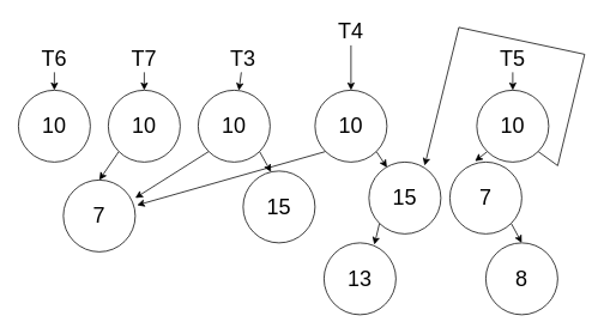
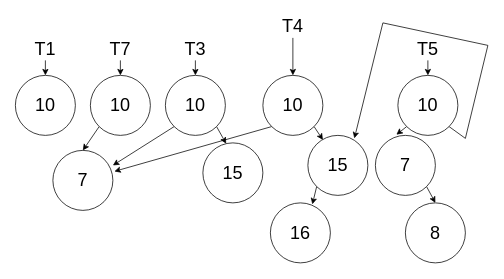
  <mxCell id="0" />
  <mxCell id="1" parent="0" />
  <mxCell id="2" value="&lt;font style=&quot;font-size: 24px&quot;&gt;10&lt;/font&gt;" style="ellipse;whiteSpace=wrap;html=1;aspect=fixed;" vertex="1" parent="1"><mxGeometry x="20" y="100" width="80" height="80" as="geometry" /></mxCell>
  <mxCell id="3" style="edgeStyle=orthogonalEdgeStyle;rounded=0;orthogonalLoop=1;jettySize=auto;html=1;exitX=0.5;exitY=1;exitDx=0;exitDy=0;entryX=0.5;entryY=0;entryDx=0;entryDy=0;fontSize=24;" edge="1" parent="1" source="4" target="2"><mxGeometry relative="1" as="geometry" /></mxCell>
- <mxCell id="4" value="T6" style="text;html=1;strokeColor=none;fillColor=none;align=center;verticalAlign=middle;whiteSpace=wrap;rounded=0;fontSize=24;" vertex="1" parent="1"><mxGeometry x="30" y="50" width="60" height="30" as="geometry" /></mxCell>
+ <mxCell id="4" value="T1" style="text;html=1;strokeColor=none;fillColor=none;align=center;verticalAlign=middle;whiteSpace=wrap;rounded=0;fontSize=24;" vertex="1" parent="1"><mxGeometry x="30" y="50" width="60" height="30" as="geometry" /></mxCell>
  <mxCell id="5" style="edgeStyle=none;rounded=0;orthogonalLoop=1;jettySize=auto;html=1;exitX=0;exitY=1;exitDx=0;exitDy=0;entryX=0.5;entryY=0;entryDx=0;entryDy=0;fontSize=24;" edge="1" parent="1" source="6" target="9"><mxGeometry relative="1" as="geometry" /></mxCell>
  <mxCell id="6" value="&lt;font style=&quot;font-size: 24px&quot;&gt;10&lt;/font&gt;" style="ellipse;whiteSpace=wrap;html=1;aspect=fixed;" vertex="1" parent="1"><mxGeometry x="120" y="100" width="80" height="80" as="geometry" /></mxCell>
  <mxCell id="7" style="edgeStyle=orthogonalEdgeStyle;rounded=0;orthogonalLoop=1;jettySize=auto;html=1;exitX=0.5;exitY=1;exitDx=0;exitDy=0;entryX=0.5;entryY=0;entryDx=0;entryDy=0;fontSize=24;" edge="1" parent="1" source="8" target="6"><mxGeometry relative="1" as="geometry" /></mxCell>
  <mxCell id="8" value="T7" style="text;html=1;strokeColor=none;fillColor=none;align=center;verticalAlign=middle;whiteSpace=wrap;rounded=0;fontSize=24;" vertex="1" parent="1"><mxGeometry x="130" y="50" width="60" height="30" as="geometry" /></mxCell>
  <mxCell id="9" value="&lt;font style=&quot;font-size: 24px&quot;&gt;7&lt;/font&gt;" style="ellipse;whiteSpace=wrap;html=1;aspect=fixed;" vertex="1" parent="1"><mxGeometry x="70" y="200" width="80" height="80" as="geometry" /></mxCell>
  <mxCell id="10" style="edgeStyle=none;rounded=0;orthogonalLoop=1;jettySize=auto;html=1;exitX=0;exitY=1;exitDx=0;exitDy=0;entryX=1;entryY=0.25;entryDx=0;entryDy=0;entryPerimeter=0;fontSize=24;" edge="1" parent="1" source="12" target="9"><mxGeometry relative="1" as="geometry" /></mxCell>
  <mxCell id="11" style="edgeStyle=none;rounded=0;orthogonalLoop=1;jettySize=auto;html=1;exitX=1;exitY=1;exitDx=0;exitDy=0;entryX=0.388;entryY=0.013;entryDx=0;entryDy=0;entryPerimeter=0;fontSize=24;" edge="1" parent="1" source="12" target="15"><mxGeometry relative="1" as="geometry" /></mxCell>
  <mxCell id="12" value="&lt;font style=&quot;font-size: 24px&quot;&gt;10&lt;/font&gt;" style="ellipse;whiteSpace=wrap;html=1;aspect=fixed;" vertex="1" parent="1"><mxGeometry x="220" y="100" width="80" height="80" as="geometry" /></mxCell>
  <mxCell id="13" value="" style="edgeStyle=none;rounded=0;orthogonalLoop=1;jettySize=auto;html=1;fontSize=24;" edge="1" parent="1" source="14" target="12"><mxGeometry relative="1" as="geometry" /></mxCell>
- <mxCell id="14" value="T3" style="text;html=1;strokeColor=none;fillColor=none;align=center;verticalAlign=middle;whiteSpace=wrap;rounded=0;fontSize=24;" vertex="1" parent="1"><mxGeometry x="240" y="50" width="60" height="30" as="geometry" /></mxCell>
+ <mxCell id="14" value="T3" style="text;html=1;strokeColor=none;fillColor=none;align=center;verticalAlign=middle;whiteSpace=wrap;rounded=0;fontSize=24;" vertex="1" parent="1"><mxGeometry x="230" y="50" width="60" height="30" as="geometry" /></mxCell>
  <mxCell id="15" value="&lt;font style=&quot;font-size: 24px&quot;&gt;15&lt;/font&gt;" style="ellipse;whiteSpace=wrap;html=1;aspect=fixed;" vertex="1" parent="1"><mxGeometry x="270" y="190" width="80" height="80" as="geometry" /></mxCell>
  <mxCell id="16" style="edgeStyle=none;rounded=0;orthogonalLoop=1;jettySize=auto;html=1;exitX=0;exitY=1;exitDx=0;exitDy=0;entryX=1.025;entryY=0.35;entryDx=0;entryDy=0;entryPerimeter=0;fontSize=24;" edge="1" parent="1" source="18" target="9"><mxGeometry relative="1" as="geometry" /></mxCell>
  <mxCell id="17" style="edgeStyle=none;rounded=0;orthogonalLoop=1;jettySize=auto;html=1;exitX=1;exitY=1;exitDx=0;exitDy=0;entryX=0.25;entryY=0.075;entryDx=0;entryDy=0;entryPerimeter=0;fontSize=24;" edge="1" parent="1" source="18" target="22"><mxGeometry relative="1" as="geometry" /></mxCell>
  <mxCell id="18" value="&lt;font style=&quot;font-size: 24px&quot;&gt;10&lt;/font&gt;" style="ellipse;whiteSpace=wrap;html=1;aspect=fixed;" vertex="1" parent="1"><mxGeometry x="350" y="100" width="80" height="80" as="geometry" /></mxCell>
  <mxCell id="19" value="" style="edgeStyle=none;rounded=0;orthogonalLoop=1;jettySize=auto;html=1;fontSize=24;" edge="1" parent="1" source="20" target="18"><mxGeometry relative="1" as="geometry" /></mxCell>
  <mxCell id="20" value="T4" style="text;html=1;strokeColor=none;fillColor=none;align=center;verticalAlign=middle;whiteSpace=wrap;rounded=0;fontSize=24;" vertex="1" parent="1"><mxGeometry x="360" y="20" width="60" height="30" as="geometry" /></mxCell>
  <mxCell id="21" style="edgeStyle=none;rounded=0;orthogonalLoop=1;jettySize=auto;html=1;exitX=0;exitY=1;exitDx=0;exitDy=0;entryX=0.7;entryY=0.025;entryDx=0;entryDy=0;entryPerimeter=0;fontSize=24;" edge="1" parent="1" source="22" target="23"><mxGeometry relative="1" as="geometry" /></mxCell>
  <mxCell id="22" value="&lt;font style=&quot;font-size: 24px&quot;&gt;15&lt;/font&gt;" style="ellipse;whiteSpace=wrap;html=1;aspect=fixed;" vertex="1" parent="1"><mxGeometry x="410" y="180" width="80" height="80" as="geometry" /></mxCell>
- <mxCell id="23" value="&lt;font style=&quot;font-size: 24px&quot;&gt;13&lt;/font&gt;" style="ellipse;whiteSpace=wrap;html=1;aspect=fixed;" vertex="1" parent="1"><mxGeometry x="360" y="270" width="80" height="80" as="geometry" /></mxCell>
+ <mxCell id="23" value="&lt;font style=&quot;font-size: 24px&quot;&gt;16&lt;/font&gt;" style="ellipse;whiteSpace=wrap;html=1;aspect=fixed;" vertex="1" parent="1"><mxGeometry x="360" y="270" width="80" height="80" as="geometry" /></mxCell>
  <mxCell id="24" style="edgeStyle=none;rounded=0;orthogonalLoop=1;jettySize=auto;html=1;exitX=1;exitY=1;exitDx=0;exitDy=0;entryX=0.775;entryY=0.05;entryDx=0;entryDy=0;entryPerimeter=0;fontSize=24;" edge="1" parent="1" source="26" target="22"><mxGeometry relative="1" as="geometry"><mxPoint x="610" y="186" as="targetPoint" /><Array as="points"><mxPoint x="620" y="184" /><mxPoint x="650" y="60" /><mxPoint x="510" y="30" /></Array></mxGeometry></mxCell>
  <mxCell id="25" style="edgeStyle=none;rounded=0;orthogonalLoop=1;jettySize=auto;html=1;exitX=0;exitY=1;exitDx=0;exitDy=0;entryX=0.35;entryY=-0.012;entryDx=0;entryDy=0;entryPerimeter=0;fontSize=24;" edge="1" parent="1" source="26" target="30"><mxGeometry relative="1" as="geometry" /></mxCell>
  <mxCell id="26" value="&lt;font style=&quot;font-size: 24px&quot;&gt;10&lt;/font&gt;" style="ellipse;whiteSpace=wrap;html=1;aspect=fixed;" vertex="1" parent="1"><mxGeometry x="530" y="100" width="80" height="80" as="geometry" /></mxCell>
  <mxCell id="27" value="" style="edgeStyle=none;rounded=0;orthogonalLoop=1;jettySize=auto;html=1;fontSize=24;" edge="1" parent="1" source="28" target="26"><mxGeometry relative="1" as="geometry" /></mxCell>
  <mxCell id="28" value="T5" style="text;html=1;strokeColor=none;fillColor=none;align=center;verticalAlign=middle;whiteSpace=wrap;rounded=0;fontSize=24;" vertex="1" parent="1"><mxGeometry x="540" y="50" width="60" height="30" as="geometry" /></mxCell>
  <mxCell id="29" style="edgeStyle=none;rounded=0;orthogonalLoop=1;jettySize=auto;html=1;exitX=1;exitY=1;exitDx=0;exitDy=0;entryX=0.5;entryY=0;entryDx=0;entryDy=0;fontSize=24;" edge="1" parent="1" source="30" target="31"><mxGeometry relative="1" as="geometry" /></mxCell>
  <mxCell id="30" value="&lt;font style=&quot;font-size: 24px&quot;&gt;7&lt;/font&gt;" style="ellipse;whiteSpace=wrap;html=1;aspect=fixed;" vertex="1" parent="1"><mxGeometry x="500" y="180" width="80" height="80" as="geometry" /></mxCell>
  <mxCell id="31" value="&lt;font style=&quot;font-size: 24px&quot;&gt;8&lt;/font&gt;" style="ellipse;whiteSpace=wrap;html=1;aspect=fixed;" vertex="1" parent="1"><mxGeometry x="540" y="270" width="80" height="80" as="geometry" /></mxCell>
